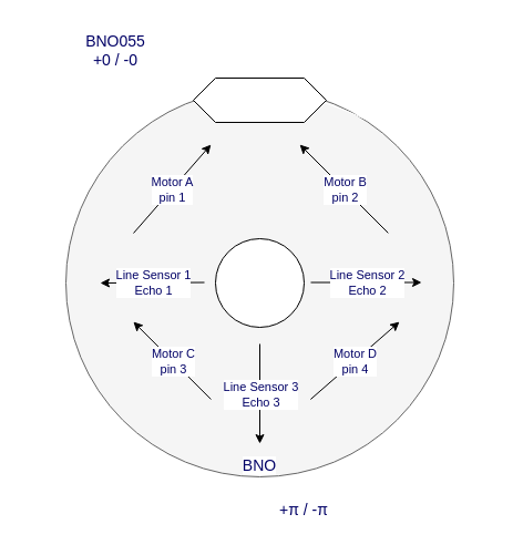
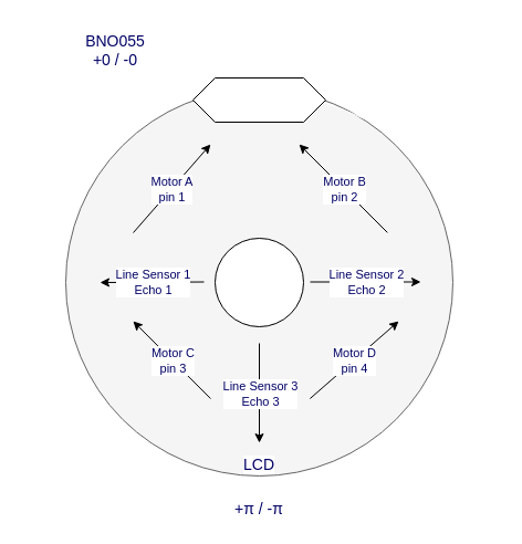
  <mxCell id="0" />
  <mxCell id="1" parent="0" />
  <mxCell id="2" value="" style="ellipse;whiteSpace=wrap;html=1;aspect=fixed;fillColor=#f5f5f5;strokeColor=#666666;fontColor=#333333;" vertex="1" parent="1"><mxGeometry x="59" y="80" width="350" height="350" as="geometry" /></mxCell>
  <mxCell id="3" value="" style="endArrow=classic;html=1;strokeColor=#000000;fontFamily=Helvetica;fontSize=14;fontColor=#000066;entryX=0.374;entryY=0.143;entryDx=0;entryDy=0;entryPerimeter=0;" edge="1" parent="1" target="2"><mxGeometry relative="1" as="geometry"><mxPoint x="120" y="210" as="sourcePoint" /><mxPoint x="220" y="210" as="targetPoint" /></mxGeometry></mxCell>
  <mxCell id="4" value="Motor A&lt;br&gt;pin 1" style="edgeLabel;resizable=0;html=1;align=center;verticalAlign=middle;labelBackgroundColor=#ffffff;fontColor=#000066;" connectable="0" vertex="1" parent="3"><mxGeometry relative="1" as="geometry" /></mxCell>
  <mxCell id="5" value="" style="endArrow=classic;html=1;strokeColor=#000000;fontFamily=Helvetica;fontSize=14;fontColor=#000066;entryX=0.603;entryY=0.143;entryDx=0;entryDy=0;entryPerimeter=0;exitX=0.831;exitY=0.371;exitDx=0;exitDy=0;exitPerimeter=0;" edge="1" parent="1" source="2" target="2"><mxGeometry relative="1" as="geometry"><mxPoint x="290" y="230" as="sourcePoint" /><mxPoint x="390" y="230" as="targetPoint" /></mxGeometry></mxCell>
  <mxCell id="6" value="Motor B&lt;br&gt;pin 2" style="edgeLabel;resizable=0;html=1;align=center;verticalAlign=middle;labelBackgroundColor=#ffffff;fontColor=#000066;" connectable="0" vertex="1" parent="5"><mxGeometry relative="1" as="geometry" /></mxCell>
  <mxCell id="7" value="" style="endArrow=classic;html=1;strokeColor=#000000;fontFamily=Helvetica;fontSize=14;fontColor=#000066;entryX=0.174;entryY=0.6;entryDx=0;entryDy=0;entryPerimeter=0;exitX=0.374;exitY=0.8;exitDx=0;exitDy=0;exitPerimeter=0;" edge="1" parent="1" source="2" target="2"><mxGeometry relative="1" as="geometry"><mxPoint x="180" y="360" as="sourcePoint" /><mxPoint x="280" y="240" as="targetPoint" /></mxGeometry></mxCell>
  <mxCell id="8" value="Motor C&lt;br&gt;pin 3" style="edgeLabel;resizable=0;html=1;align=center;verticalAlign=middle;labelBackgroundColor=#ffffff;fontColor=#000066;" connectable="0" vertex="1" parent="7"><mxGeometry relative="1" as="geometry" /></mxCell>
  <mxCell id="9" value="" style="endArrow=classic;html=1;strokeColor=#000000;fontFamily=Helvetica;fontSize=14;fontColor=#000066;exitX=0.631;exitY=0.8;exitDx=0;exitDy=0;exitPerimeter=0;entryX=0.86;entryY=0.6;entryDx=0;entryDy=0;entryPerimeter=0;" edge="1" parent="1" source="2" target="2"><mxGeometry relative="1" as="geometry"><mxPoint x="180" y="240" as="sourcePoint" /><mxPoint x="280" y="240" as="targetPoint" /></mxGeometry></mxCell>
  <mxCell id="10" value="Motor D&lt;br&gt;pin 4" style="edgeLabel;resizable=0;html=1;align=center;verticalAlign=middle;fontColor=#000066;labelBackgroundColor=#ffffff;" connectable="0" vertex="1" parent="9"><mxGeometry relative="1" as="geometry" /></mxCell>
  <mxCell id="11" value="BNO055&lt;br&gt;+0 / -0" style="text;html=1;strokeColor=none;fillColor=none;align=center;verticalAlign=middle;whiteSpace=wrap;rounded=0;labelBackgroundColor=#ffffff;fontFamily=Helvetica;fontSize=14;fontColor=#000066;" vertex="1" parent="1"><mxGeometry x="51" y="20" width="106" height="50" as="geometry" /></mxCell>
  <mxCell id="12" value="" style="curved=1;endArrow=classic;html=1;fontFamily=Helvetica;fontSize=14;fontColor=#000066;exitX=0;exitY=0.75;exitDx=0;exitDy=0;fillColor=#f5f5f5;strokeColor=#FFFFFF;entryX=0;entryY=0.5;entryDx=0;entryDy=0;" edge="1" parent="1" source="11" target="13"><mxGeometry width="50" height="50" relative="1" as="geometry"><mxPoint x="210" y="280" as="sourcePoint" /><mxPoint x="200" y="440" as="targetPoint" /><Array as="points"><mxPoint x="20" y="100" /><mxPoint x="20" y="410" /></Array></mxGeometry></mxCell>
- <mxCell id="13" value="+π / -π" style="text;html=1;strokeColor=none;fillColor=none;align=center;verticalAlign=middle;whiteSpace=wrap;rounded=0;labelBackgroundColor=#ffffff;fontFamily=Helvetica;fontSize=14;fontColor=#000066;" vertex="1" parent="1"><mxGeometry x="221" y="450" width="106" height="20" as="geometry" /></mxCell>
+ <mxCell id="13" value="+π / -π" style="text;html=1;strokeColor=none;fillColor=none;align=center;verticalAlign=middle;whiteSpace=wrap;rounded=0;labelBackgroundColor=#ffffff;fontFamily=Helvetica;fontSize=14;fontColor=#000066;" vertex="1" parent="1"><mxGeometry x="181" y="450" width="106" height="20" as="geometry" /></mxCell>
  <mxCell id="14" value="" style="curved=1;endArrow=classic;html=1;strokeColor=#FFFFFF;fontFamily=Helvetica;fontSize=14;fontColor=#000066;exitX=1;exitY=0.75;exitDx=0;exitDy=0;entryX=1;entryY=0.5;entryDx=0;entryDy=0;" edge="1" parent="1" source="11" target="13"><mxGeometry width="50" height="50" relative="1" as="geometry"><mxPoint x="210" y="260" as="sourcePoint" /><mxPoint x="260" y="210" as="targetPoint" /><Array as="points"><mxPoint x="450" y="110" /><mxPoint x="450" y="400" /></Array></mxGeometry></mxCell>
  <mxCell id="15" value="" style="endArrow=classic;html=1;fontFamily=Helvetica;fontSize=14;fontColor=#000066;strokeColor=#000000;" edge="1" parent="1"><mxGeometry relative="1" as="geometry"><mxPoint x="280" y="254.5" as="sourcePoint" /><mxPoint x="380" y="254.5" as="targetPoint" /></mxGeometry></mxCell>
  <mxCell id="16" value="Line Sensor 2&lt;br&gt;Echo 2" style="edgeLabel;resizable=0;html=1;align=center;verticalAlign=middle;labelBackgroundColor=#ffffff;fontColor=#000066;" connectable="0" vertex="1" parent="15"><mxGeometry relative="1" as="geometry" /></mxCell>
  <mxCell id="17" value="" style="endArrow=classic;html=1;fontFamily=Helvetica;fontSize=14;fontColor=#000066;strokeColor=#000000;" edge="1" parent="1"><mxGeometry relative="1" as="geometry"><mxPoint x="184" y="254.5" as="sourcePoint" /><mxPoint x="90" y="255" as="targetPoint" /></mxGeometry></mxCell>
  <mxCell id="18" value="Line Sensor 1&lt;br&gt;Echo 1" style="edgeLabel;resizable=0;html=1;align=center;verticalAlign=middle;labelBackgroundColor=#ffffff;fontColor=#000066;" connectable="0" vertex="1" parent="17"><mxGeometry relative="1" as="geometry" /></mxCell>
  <mxCell id="19" value="" style="endArrow=classic;html=1;strokeColor=#000000;fontFamily=Helvetica;fontSize=14;fontColor=#000066;" edge="1" parent="1"><mxGeometry relative="1" as="geometry"><mxPoint x="234" y="310" as="sourcePoint" /><mxPoint x="234" y="400" as="targetPoint" /></mxGeometry></mxCell>
  <mxCell id="20" value="Line Sensor 3&lt;br&gt;Echo 3" style="edgeLabel;resizable=0;html=1;align=center;verticalAlign=middle;fontColor=#000066;labelBackgroundColor=#ffffff;" connectable="0" vertex="1" parent="19"><mxGeometry relative="1" as="geometry" /></mxCell>
- <mxCell id="21" value="BNO" style="text;html=1;strokeColor=none;fillColor=none;align=center;verticalAlign=middle;whiteSpace=wrap;rounded=0;labelBackgroundColor=#ffffff;fontFamily=Helvetica;fontSize=14;fontColor=#000066;" vertex="1" parent="1"><mxGeometry x="207" y="410" width="54" height="20" as="geometry" /></mxCell>
+ <mxCell id="21" value="LCD" style="text;html=1;strokeColor=none;fillColor=none;align=center;verticalAlign=middle;whiteSpace=wrap;rounded=0;labelBackgroundColor=#ffffff;fontFamily=Helvetica;fontSize=14;fontColor=#000066;" vertex="1" parent="1"><mxGeometry x="207" y="410" width="54" height="20" as="geometry" /></mxCell>
  <mxCell id="22" value="" style="shape=hexagon;perimeter=hexagonPerimeter2;whiteSpace=wrap;html=1;fixedSize=1;labelBackgroundColor=#ffffff;fontFamily=Helvetica;fontSize=14;fontColor=#000066;" vertex="1" parent="1"><mxGeometry x="174" y="70" width="120" height="40" as="geometry" /></mxCell>
  <mxCell id="23" value="Line" style="text;html=1;strokeColor=none;fillColor=none;align=center;verticalAlign=middle;whiteSpace=wrap;rounded=0;labelBackgroundColor=none;fontFamily=Helvetica;fontSize=14;fontColor=#FFFFFF;" vertex="1" parent="1"><mxGeometry x="214" y="85" width="40" height="10" as="geometry" /></mxCell>
  <mxCell id="24" value="" style="ellipse;whiteSpace=wrap;html=1;aspect=fixed;labelBackgroundColor=none;fontFamily=Helvetica;fontSize=14;fontColor=#FFFFFF;" vertex="1" parent="1"><mxGeometry x="194" y="215" width="80" height="80" as="geometry" /></mxCell>
